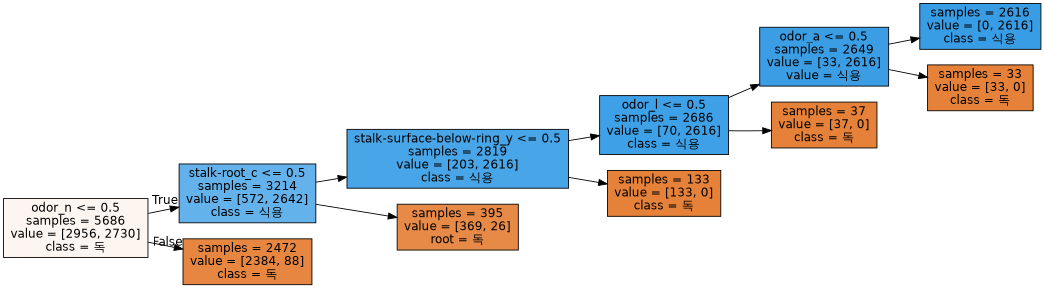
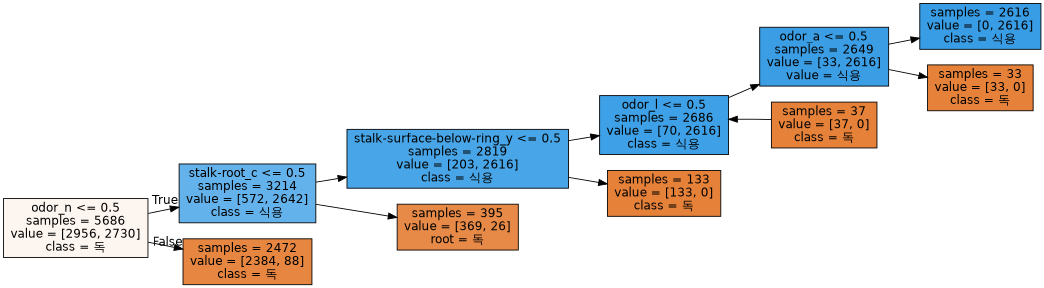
  digraph {
    rankdir=LR
    node [color=black fillcolor="#e58139" fontname=helvetica shape=box style=filled]
    edge [fontname=helvetica]
    n1 [fillcolor="#fdf5f0" label="odor_n <= 0.5\nsamples = 5686\nvalue = [2956, 2730]\nclass = 독"]
    n2 [fillcolor="#64b2eb" label="stalk-root_c <= 0.5\nsamples = 3214\nvalue = [572, 2642]\nclass = 식용"]
    n3 [fillcolor="#e68640" label="samples = 2472\nvalue = [2384, 88]\nclass = 독"]
    n4 [fillcolor="#48a5e7" label="stalk-surface-below-ring_y <= 0.5\nsamples = 2819\nvalue = [203, 2616]\nclass = 식용"]
    n5 [fillcolor="#e78a47" label="samples = 395\nvalue = [369, 26]\nroot = 독"]
    n6 [fillcolor="#3ea0e6" label="odor_l <= 0.5\nsamples = 2686\nvalue = [70, 2616]\nclass = 식용"]
    n7 [label="samples = 133\nvalue = [133, 0]\nclass = 독"]
    n8 [fillcolor="#3b9ee5" label="odor_a <= 0.5\nsamples = 2649\nvalue = [33, 2616]\nvalue = 식용"]
    n9 [label="samples = 37\nvalue = [37, 0]\nclass = 독"]
    n10 [fillcolor="#399de5" label="samples = 2616\nvalue = [0, 2616]\nclass = 식용"]
    n11 [label="samples = 33\nvalue = [33, 0]\nclass = 독"]
    n1 -> n2 [headlabel=True labelangle=45 labeldistance=2.5]
    n1 -> n3 [headlabel=False labelangle=-45 labeldistance=2.5]
    n2 -> n4
    n2 -> n5
    n4 -> n6
    n4 -> n7
    n6 -> n8
-   n6 -> n9
+   n9 -> n6
    n8 -> n10
    n8 -> n11
  }
